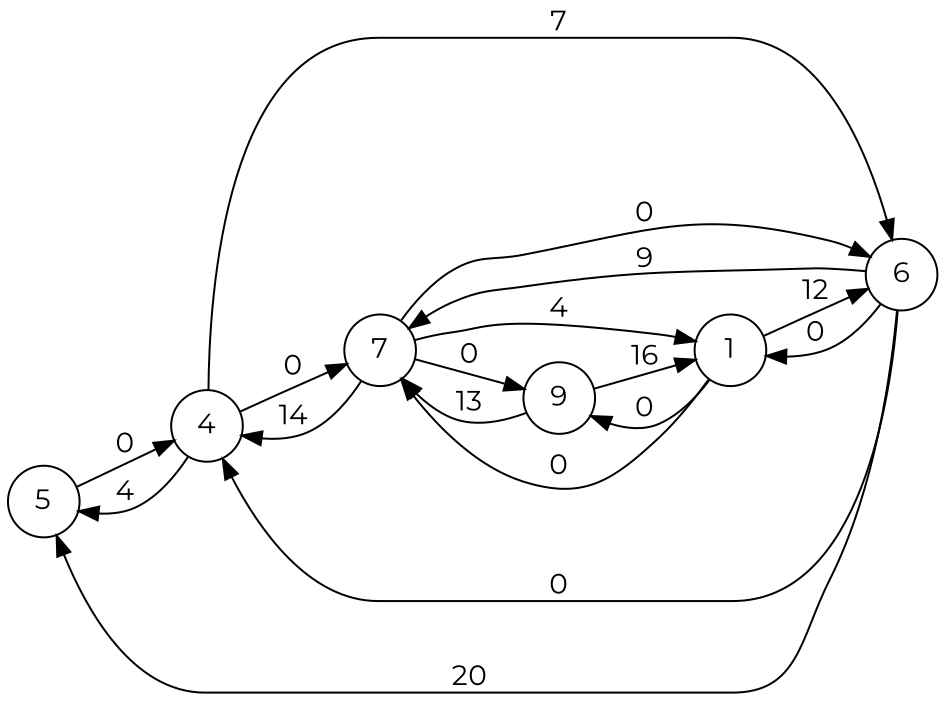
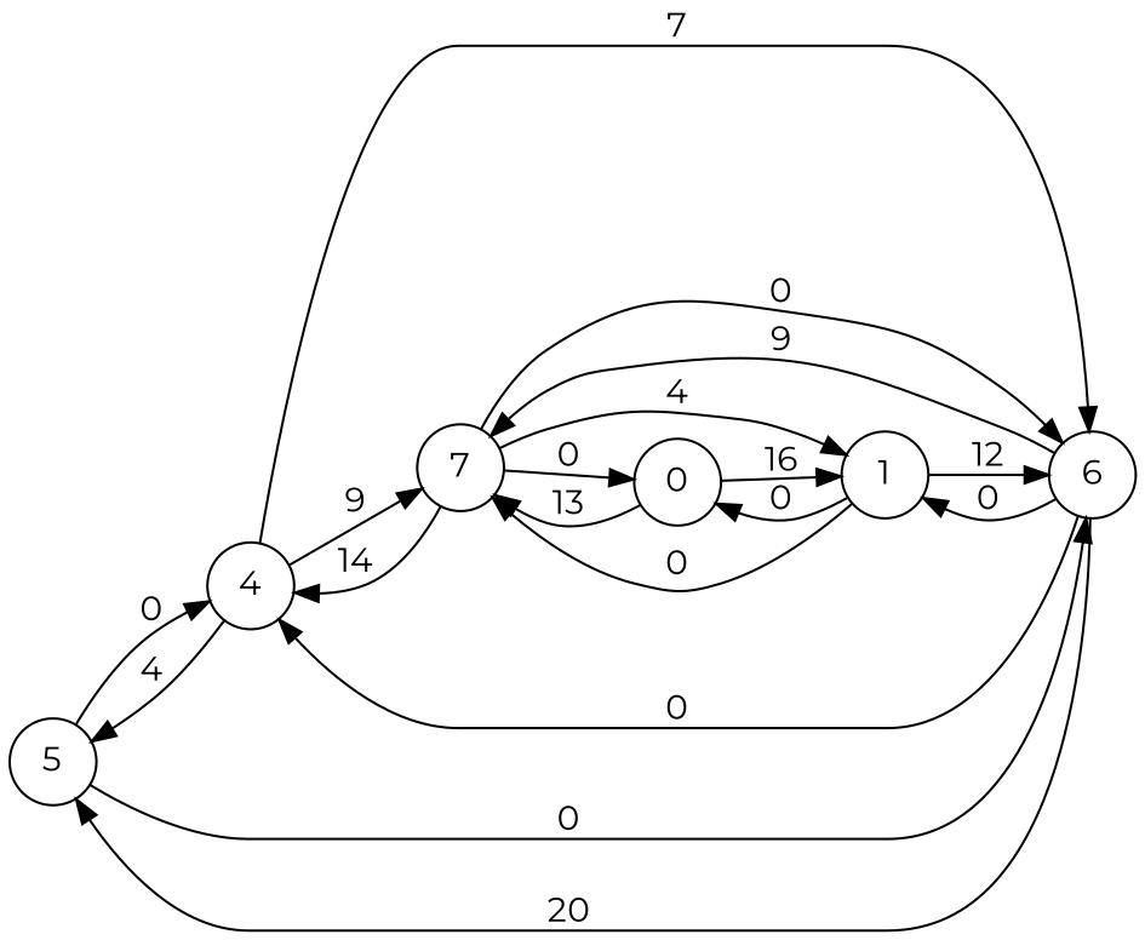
  digraph {
    fontname=Montserrat
    rankdir=LR
    node [fontname=Montserrat shape=circle]
    edge [fontname=Montserrat]
    5
    4
    n3 [label=6]
    n4 [label=7]
    1
-   0 [label=9]
+   0
    5 -> 4 [label=0]
+   5 -> n3 [label=0]
    4 -> 5 [label=4]
    4 -> n3 [label=7]
-   4 -> n4 [label=0]
+   4 -> n4 [label=9]
    n3 -> 5 [label=20]
    n3 -> 4 [label=0]
    n3 -> n4 [label=9]
    n3 -> 1 [label=0]
    n4 -> 4 [label=14]
    n4 -> n3 [label=0]
    n4 -> 1 [label=4]
    n4 -> 0 [label=0]
    1 -> n3 [label=12]
    1 -> n4 [label=0]
    1 -> 0 [label=0]
    0 -> n4 [label=13]
    0 -> 1 [label=16]
  }
